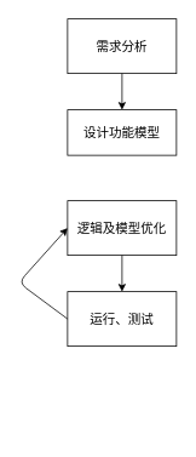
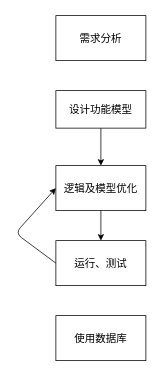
  <mxCell id="0" />
  <mxCell id="1" parent="0" />
  <mxCell id="2" value="&lt;font style=&quot;font-size: 14px&quot;&gt;需求分析&lt;/font&gt;" style="rounded=0;whiteSpace=wrap;html=1;" vertex="1" parent="1"><mxGeometry x="74" y="20" width="120" height="60" as="geometry" /></mxCell>
  <mxCell id="3" value="&lt;font style=&quot;font-size: 14px&quot;&gt;设计功能模型&lt;/font&gt;" style="rounded=0;whiteSpace=wrap;html=1;" vertex="1" parent="1"><mxGeometry x="74" y="120" width="120" height="50" as="geometry" /></mxCell>
  <mxCell id="4" value="&lt;font style=&quot;font-size: 14px&quot;&gt;逻辑及模型优化&lt;/font&gt;" style="rounded=0;whiteSpace=wrap;html=1;" vertex="1" parent="1"><mxGeometry x="74" y="220" width="120" height="60" as="geometry" /></mxCell>
  <mxCell id="5" value="&lt;font style=&quot;font-size: 14px&quot;&gt;运行、测试&lt;/font&gt;" style="rounded=0;whiteSpace=wrap;html=1;" vertex="1" parent="1"><mxGeometry x="74" y="320" width="120" height="60" as="geometry" /></mxCell>
+ <mxCell id="6" value="&lt;font style=&quot;font-size: 14px&quot;&gt;使用数据库&lt;/font&gt;" style="rounded=0;whiteSpace=wrap;html=1;" vertex="1" parent="1"><mxGeometry x="74" y="420" width="120" height="60" as="geometry" /></mxCell>
+ <mxCell id="7" value="" style="endArrow=classic;html=1;exitX=0.5;exitY=1;exitDx=0;exitDy=0;entryX=0.5;entryY=0;entryDx=0;entryDy=0;" edge="1" parent="1" source="3" target="4"><mxGeometry width="50" height="50" relative="1" as="geometry"><mxPoint x="110" y="460" as="sourcePoint" /><mxPoint x="160" y="410" as="targetPoint" /></mxGeometry></mxCell>
  <mxCell id="8" value="" style="endArrow=classic;html=1;exitX=0.5;exitY=1;exitDx=0;exitDy=0;" edge="1" parent="1" source="4" target="5"><mxGeometry width="50" height="50" relative="1" as="geometry"><mxPoint x="110" y="460" as="sourcePoint" /><mxPoint x="160" y="410" as="targetPoint" /></mxGeometry></mxCell>
  <mxCell id="9" value="" style="endArrow=classic;html=1;exitX=0;exitY=0.5;exitDx=0;exitDy=0;entryX=0;entryY=0.5;entryDx=0;entryDy=0;" edge="1" parent="1" source="5" target="4"><mxGeometry width="50" height="50" relative="1" as="geometry"><mxPoint x="110" y="460" as="sourcePoint" /><mxPoint x="160" y="410" as="targetPoint" /><Array as="points"><mxPoint x="20" y="310" /></Array></mxGeometry></mxCell>
- <mxCell id="10" value="" style="endArrow=classic;html=1;exitX=0.5;exitY=1;exitDx=0;exitDy=0;" edge="1" parent="1" source="2" target="3"><mxGeometry width="50" height="50" relative="1" as="geometry"><mxPoint x="100" y="260" as="sourcePoint" /><mxPoint x="160" y="100" as="targetPoint" /></mxGeometry></mxCell>
